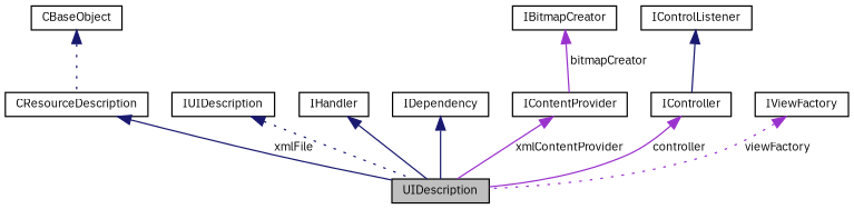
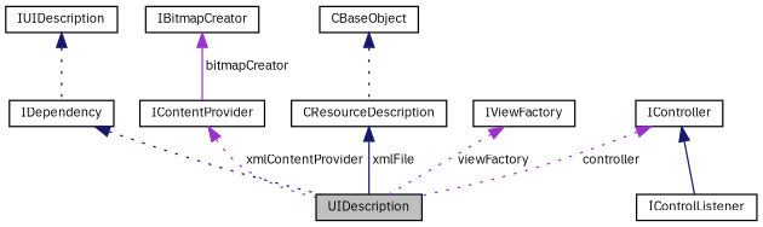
  digraph {
    fontname="IBM Plex Sans"
    rankdir=TB
    node [color=black fontname="IBM Plex Sans" fontsize=9 shape=record]
    edge [color=midnightblue dir=back fontname="IBM Plex Sans" fontsize=9 labelfontname=Arial labelfontsize=9 style=dotted]
    n1 [fillcolor=grey75 fontcolor=black height=0.2 label=UIDescription style=filled width=0.4]
    n2 [height=0.2 label=CBaseObject width=0.4]
    n3 [height=0.2 label=CResourceDescription width=0.4]
    n4 [height=0.2 label=IUIDescription width=0.4]
-   n5 [height=0.2 label=IHandler width=0.4]
    n6 [height=0.2 label=IDependency width=0.4]
    n7 [height=0.2 label=IContentProvider width=0.4]
    n8 [height=0.2 label=IController width=0.4]
    n9 [height=0.2 label=IControlListener width=0.4]
    n10 [height=0.2 label=IViewFactory width=0.4]
    n11 [height=0.2 label=IBitmapCreator width=0.4]
    n2 -> n3
    n3 -> n1 [label=" xmlFile" style=solid]
-   n4 -> n1
-   n5 -> n1 [style=solid]
-   n6 -> n1 [style=solid]
-   n7 -> n1 [color=darkorchid3 label=" xmlContentProvider" style=solid]
-   n8 -> n1 [color=darkorchid3 label=" controller" style=solid]
-   n9 -> n8 [style=solid]
+   n4 -> n6
+   n6 -> n1
+   n7 -> n1 [color=darkorchid3 label=" xmlContentProvider"]
+   n8 -> n1 [color=darkorchid3 label=" controller"]
+   n8 -> n9 [style=solid]
    n10 -> n1 [color=darkorchid3 label=" viewFactory"]
    n11 -> n7 [color=darkorchid3 label=" bitmapCreator" style=solid]
  }
